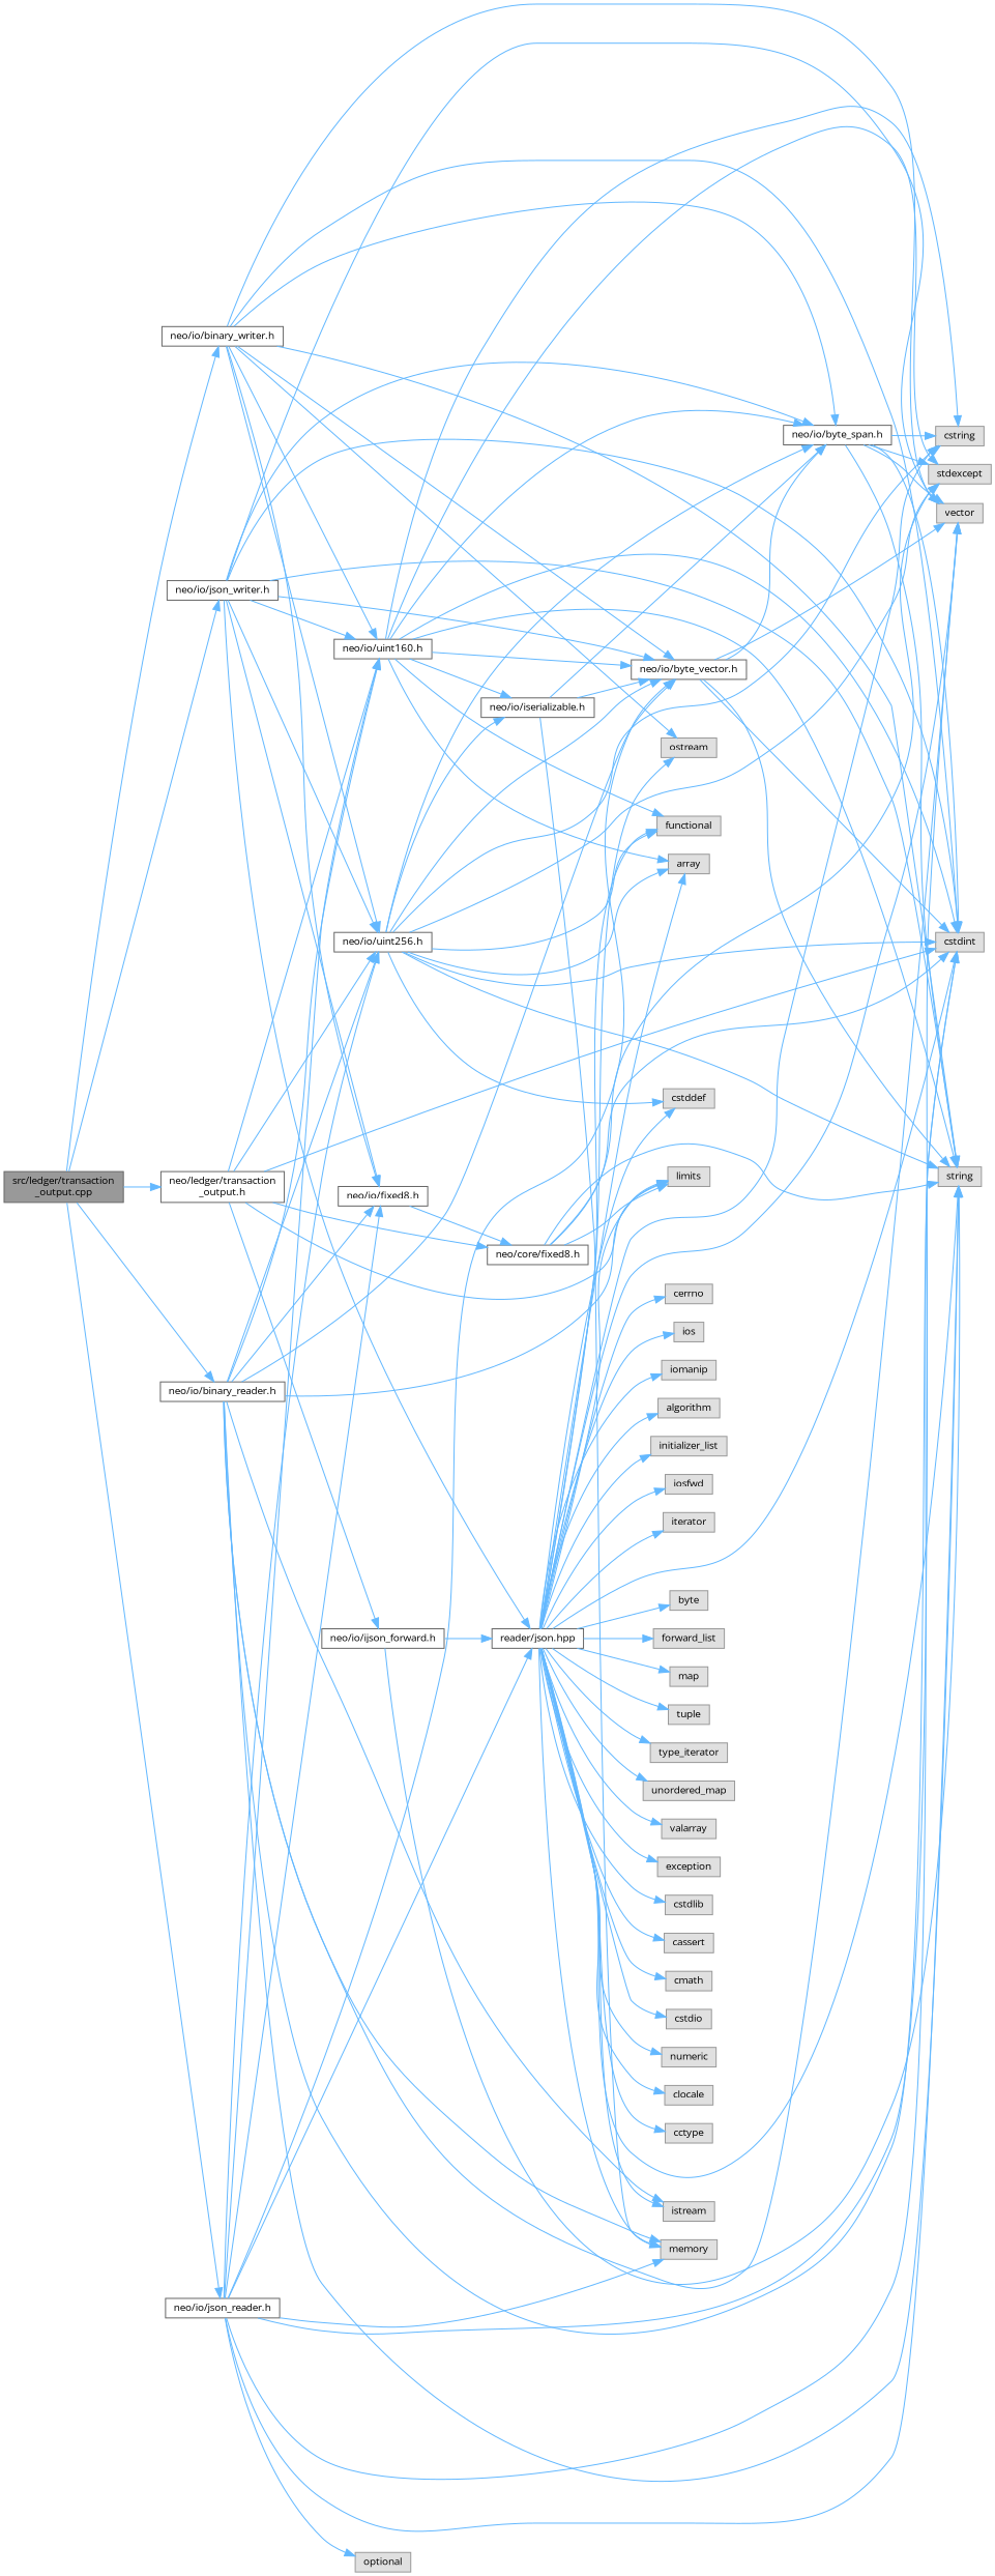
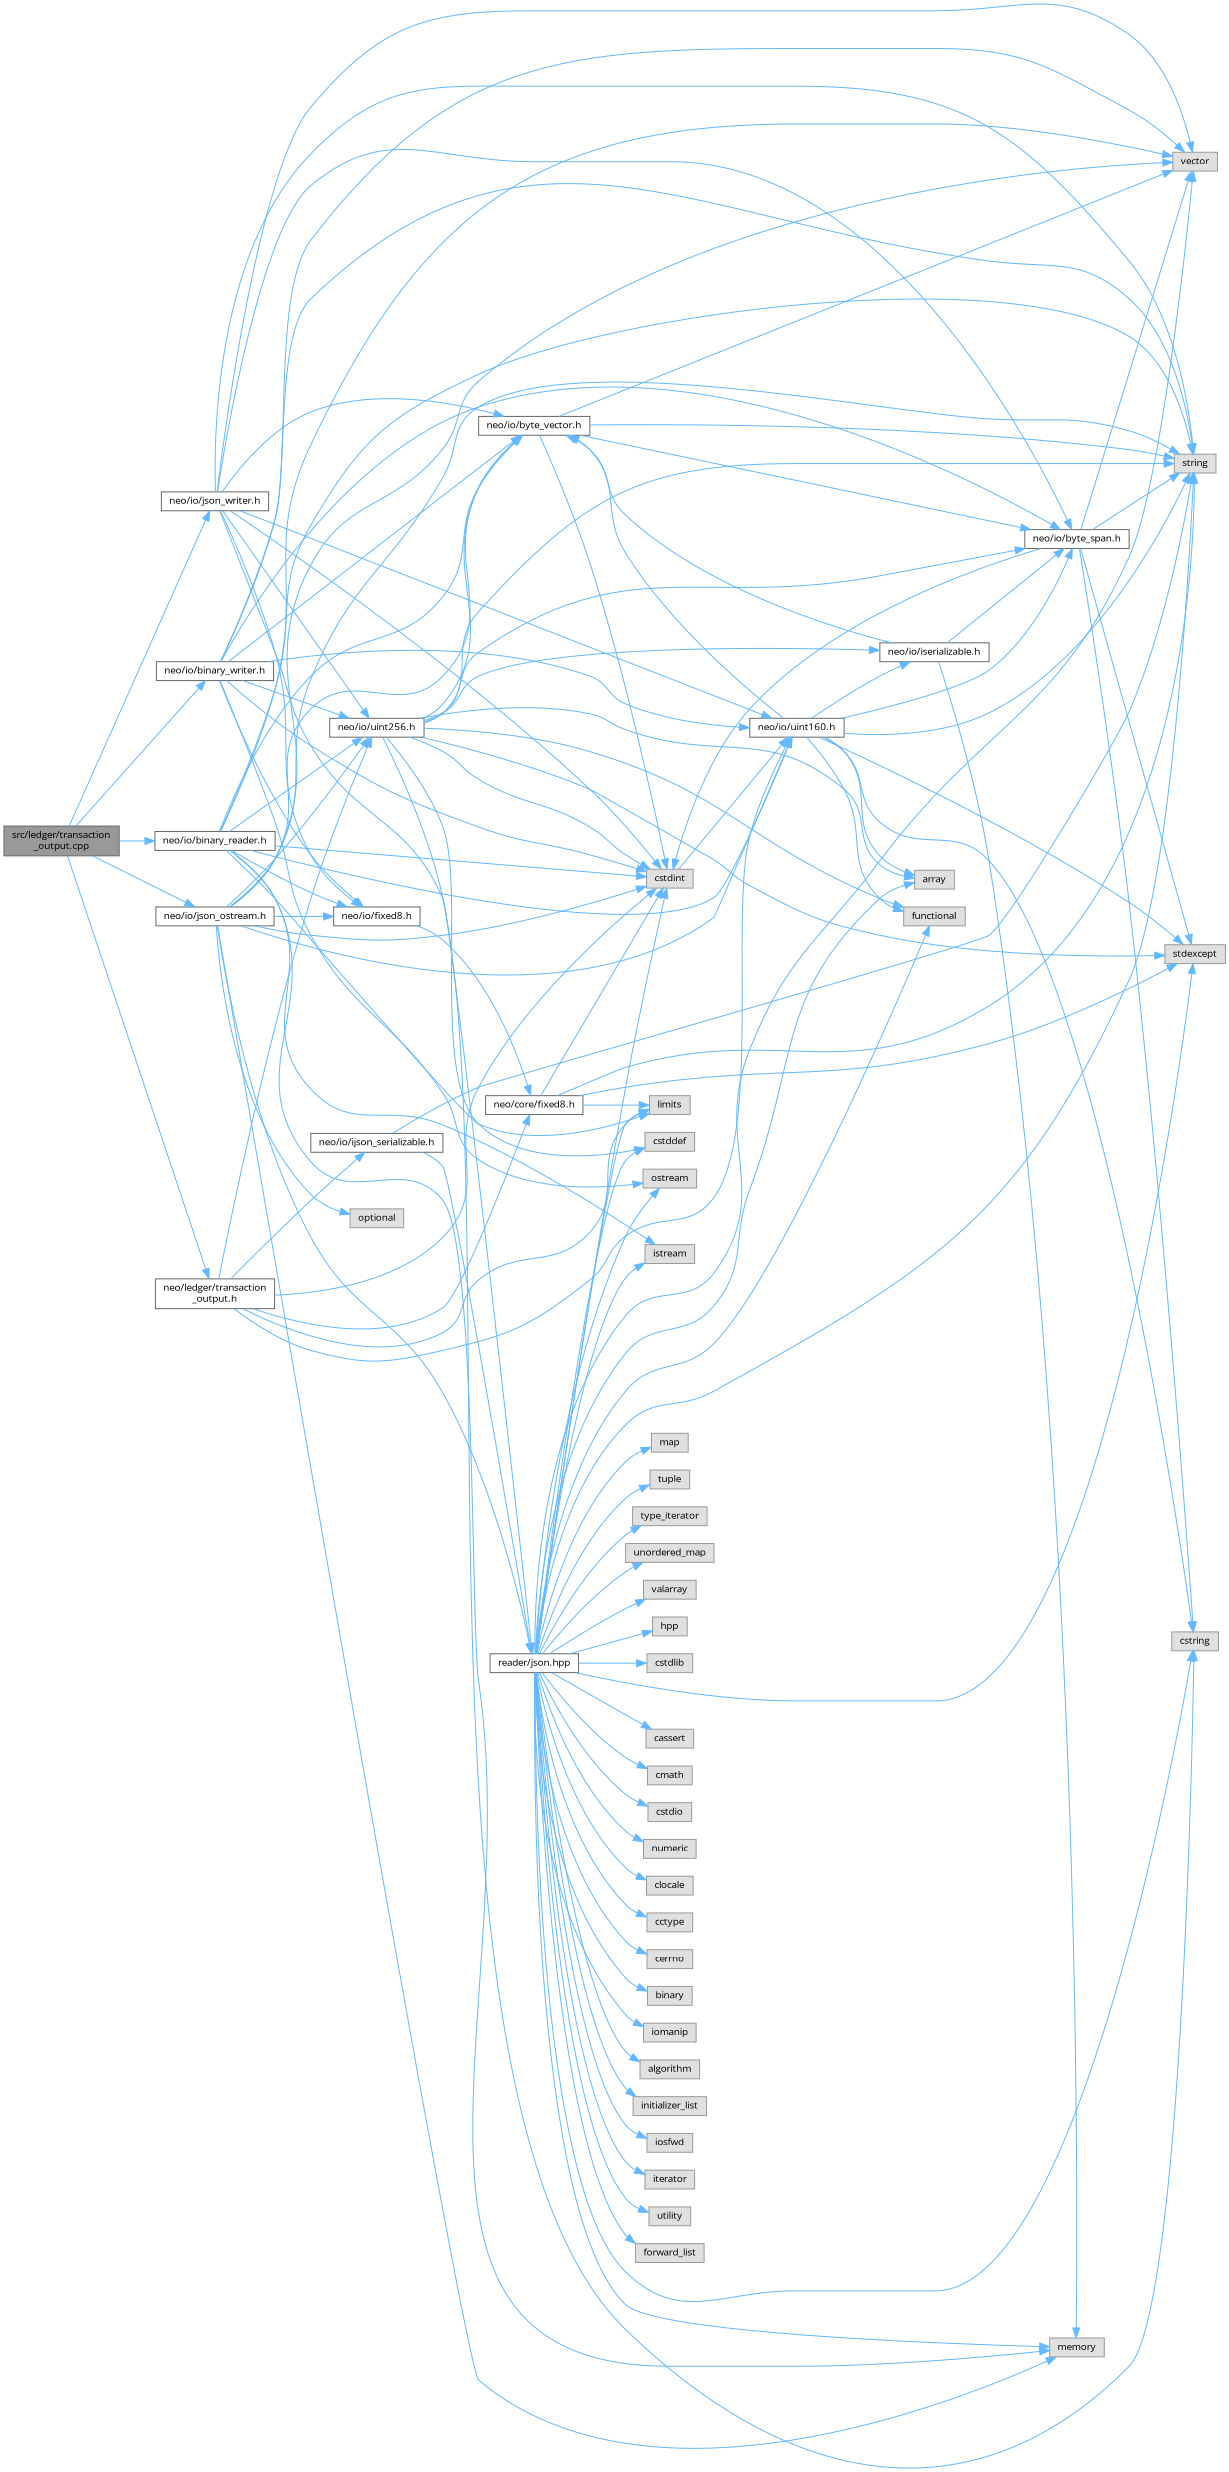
  digraph {
    fontname="Open Sans"
    rankdir=LR
    node [color=grey60 fillcolor="#E0E0E0" fontname="Open Sans" fontsize=10 shape=box style=filled]
    edge [color=steelblue1 fontname="Open Sans" fontsize=10 labelfontname=Helvetica labelfontsize=10 style=solid]
    n1 [color=gray40 fillcolor=grey60 fontcolor=black height=0.2 label="src/ledger/transaction\l_output.cpp" width=0.4]
    n2 [color=grey40 fillcolor=white height=0.2 label="neo/io/binary_reader.h" width=0.4]
    n3 [color=grey40 fillcolor=white height=0.2 label="neo/io/binary_writer.h" width=0.4]
-   n4 [color=grey40 fillcolor=white height=0.2 label="neo/io/json_reader.h" width=0.4]
+   n4 [color=grey40 fillcolor=white height=0.2 label="neo/io/json_ostream.h" width=0.4]
    n5 [color=grey40 fillcolor=white height=0.2 label="neo/io/json_writer.h" width=0.4]
    n6 [color=grey40 fillcolor=white height=0.2 label="neo/ledger/transaction\l_output.h" width=0.4]
    n7 [color=grey40 fillcolor=white height=0.2 label="neo/io/byte_vector.h" width=0.4]
    n8 [height=0.2 label=cstdint width=0.4]
    n9 [height=0.2 label=string width=0.4]
    n10 [height=0.2 label=vector width=0.4]
    n11 [color=grey40 fillcolor=white height=0.2 label="neo/io/fixed8.h" width=0.4]
    n12 [height=0.2 label=limits width=0.4]
    n13 [color=grey40 fillcolor=white height=0.2 label="neo/io/uint160.h" width=0.4]
    n14 [height=0.2 label=memory width=0.4]
    n15 [color=grey40 fillcolor=white height=0.2 label="neo/io/uint256.h" width=0.4]
    n16 [height=0.2 label=istream width=0.4]
    n17 [color=grey40 fillcolor=white height=0.2 label="neo/io/byte_span.h" width=0.4]
    n18 [height=0.2 label=ostream width=0.4]
    n19 [color=grey40 fillcolor=white height=0.2 label="reader/json.hpp" width=0.4]
    n20 [height=0.2 label=optional width=0.4]
    n21 [color=grey40 fillcolor=white height=0.2 label="neo/core/fixed8.h" width=0.4]
-   n22 [color=grey40 fillcolor=white height=0.2 label="neo/io/ijson_forward.h" width=0.4]
+   n22 [color=grey40 fillcolor=white height=0.2 label="neo/io/ijson_serializable.h" width=0.4]
    n23 [height=0.2 label=cstring width=0.4]
    n24 [height=0.2 label=stdexcept width=0.4]
    n25 [color=grey40 fillcolor=white height=0.2 label="neo/io/iserializable.h" width=0.4]
    n26 [height=0.2 label=array width=0.4]
    n27 [height=0.2 label=functional width=0.4]
    n28 [height=0.2 label=cstddef width=0.4]
    n29 [height=0.2 label=algorithm width=0.4]
    n30 [height=0.2 label=initializer_list width=0.4]
    n31 [height=0.2 label=iosfwd width=0.4]
    n32 [height=0.2 label=iterator width=0.4]
-   n33 [height=0.2 label=byte width=0.4]
+   n33 [height=0.2 label=utility width=0.4]
    n34 [height=0.2 label=forward_list width=0.4]
    n35 [height=0.2 label=map width=0.4]
    n36 [height=0.2 label=tuple width=0.4]
    n37 [height=0.2 label=type_iterator width=0.4]
    n38 [height=0.2 label=unordered_map width=0.4]
    n39 [height=0.2 label=valarray width=0.4]
-   n40 [height=0.2 label=exception width=0.4]
+   n40 [height=0.2 label=hpp width=0.4]
    n41 [height=0.2 label=cstdlib width=0.4]
    n42 [height=0.2 label=cassert width=0.4]
    n43 [height=0.2 label=cmath width=0.4]
    n44 [height=0.2 label=cstdio width=0.4]
    n45 [height=0.2 label=numeric width=0.4]
    n46 [height=0.2 label=clocale width=0.4]
    n47 [height=0.2 label=cctype width=0.4]
    n48 [height=0.2 label=cerrno width=0.4]
-   n49 [height=0.2 label=ios width=0.4]
+   n49 [height=0.2 label=binary width=0.4]
    n50 [height=0.2 label=iomanip width=0.4]
    n1 -> n2
    n1 -> n3
    n1 -> n4
    n1 -> n5
    n1 -> n6
    n2 -> n7
    n2 -> n8
    n2 -> n9
    n2 -> n10
    n2 -> n11
    n2 -> n12
    n2 -> n13
    n2 -> n14
    n2 -> n15
    n2 -> n16
    n3 -> n7
    n3 -> n8
    n3 -> n9
    n3 -> n10
    n3 -> n11
    n3 -> n13
    n3 -> n15
    n3 -> n17
    n3 -> n18
    n4 -> n7
    n4 -> n8
    n4 -> n9
    n4 -> n10
    n4 -> n11
    n4 -> n13
    n4 -> n14
    n4 -> n15
    n4 -> n19
    n4 -> n20
    n5 -> n7
    n5 -> n8
    n5 -> n9
    n5 -> n10
    n5 -> n11
    n5 -> n13
    n5 -> n15
    n5 -> n17
    n5 -> n19
    n6 -> n8
    n6 -> n12
    n6 -> n13
    n6 -> n15
    n6 -> n21
    n6 -> n22
    n7 -> n8
    n7 -> n9
    n7 -> n10
    n7 -> n17
    n11 -> n21
    n13 -> n7
-   n13 -> n8
+   n8 -> n13
    n13 -> n9
    n13 -> n17
    n13 -> n23
    n13 -> n24
    n13 -> n25
    n13 -> n26
    n13 -> n27
    n15 -> n7
    n15 -> n8
    n15 -> n9
    n15 -> n17
    n15 -> n23
    n15 -> n24
    n15 -> n25
    n15 -> n26
    n15 -> n27
    n15 -> n28
    n17 -> n8
    n17 -> n9
    n17 -> n10
    n17 -> n23
    n17 -> n24
    n19 -> n8
    n19 -> n9
    n19 -> n10
    n19 -> n12
    n19 -> n14
    n19 -> n16
    n19 -> n18
    n19 -> n23
+   n19 -> n24
    n19 -> n26
    n19 -> n27
    n19 -> n28
    n19 -> n29
    n19 -> n30
    n19 -> n31
    n19 -> n32
    n19 -> n33
    n19 -> n34
    n19 -> n35
    n19 -> n36
    n19 -> n37
    n19 -> n38
    n19 -> n39
    n19 -> n40
    n19 -> n41
    n19 -> n42
    n19 -> n43
    n19 -> n44
    n19 -> n45
    n19 -> n46
    n19 -> n47
    n19 -> n48
    n19 -> n49
    n19 -> n50
    n21 -> n8
    n21 -> n9
    n21 -> n12
    n21 -> n24
    n22 -> n9
    n22 -> n19
    n25 -> n7
    n25 -> n14
    n25 -> n17
  }
